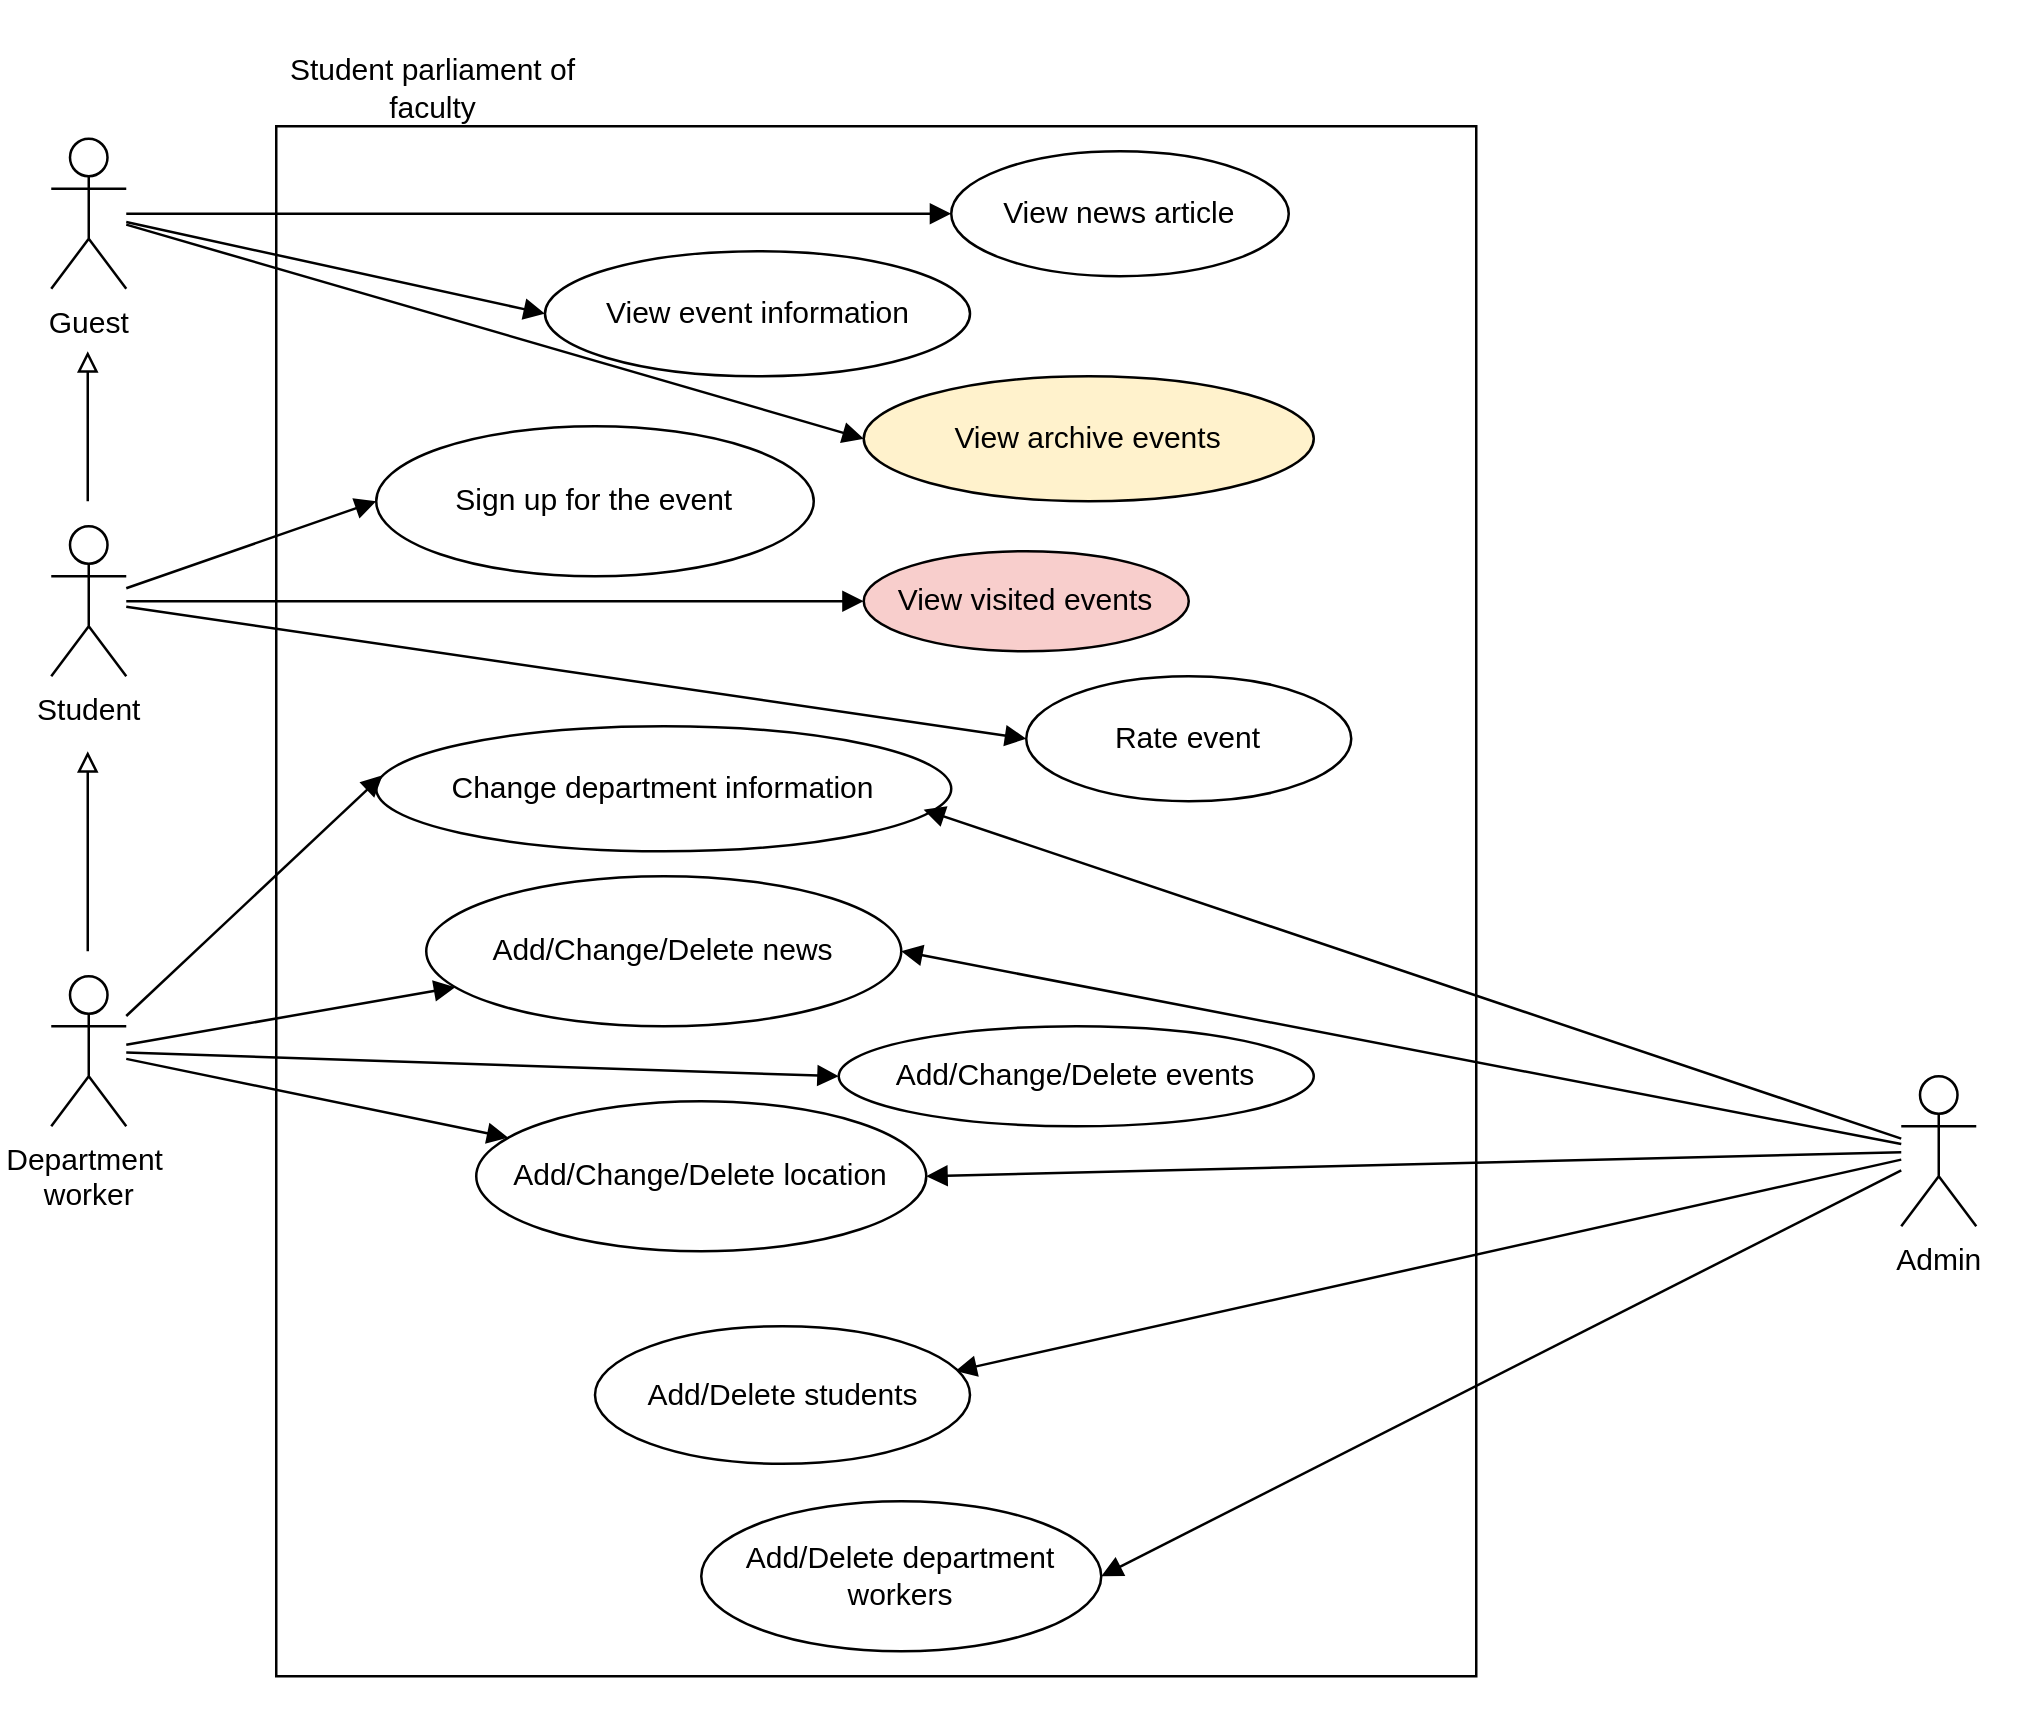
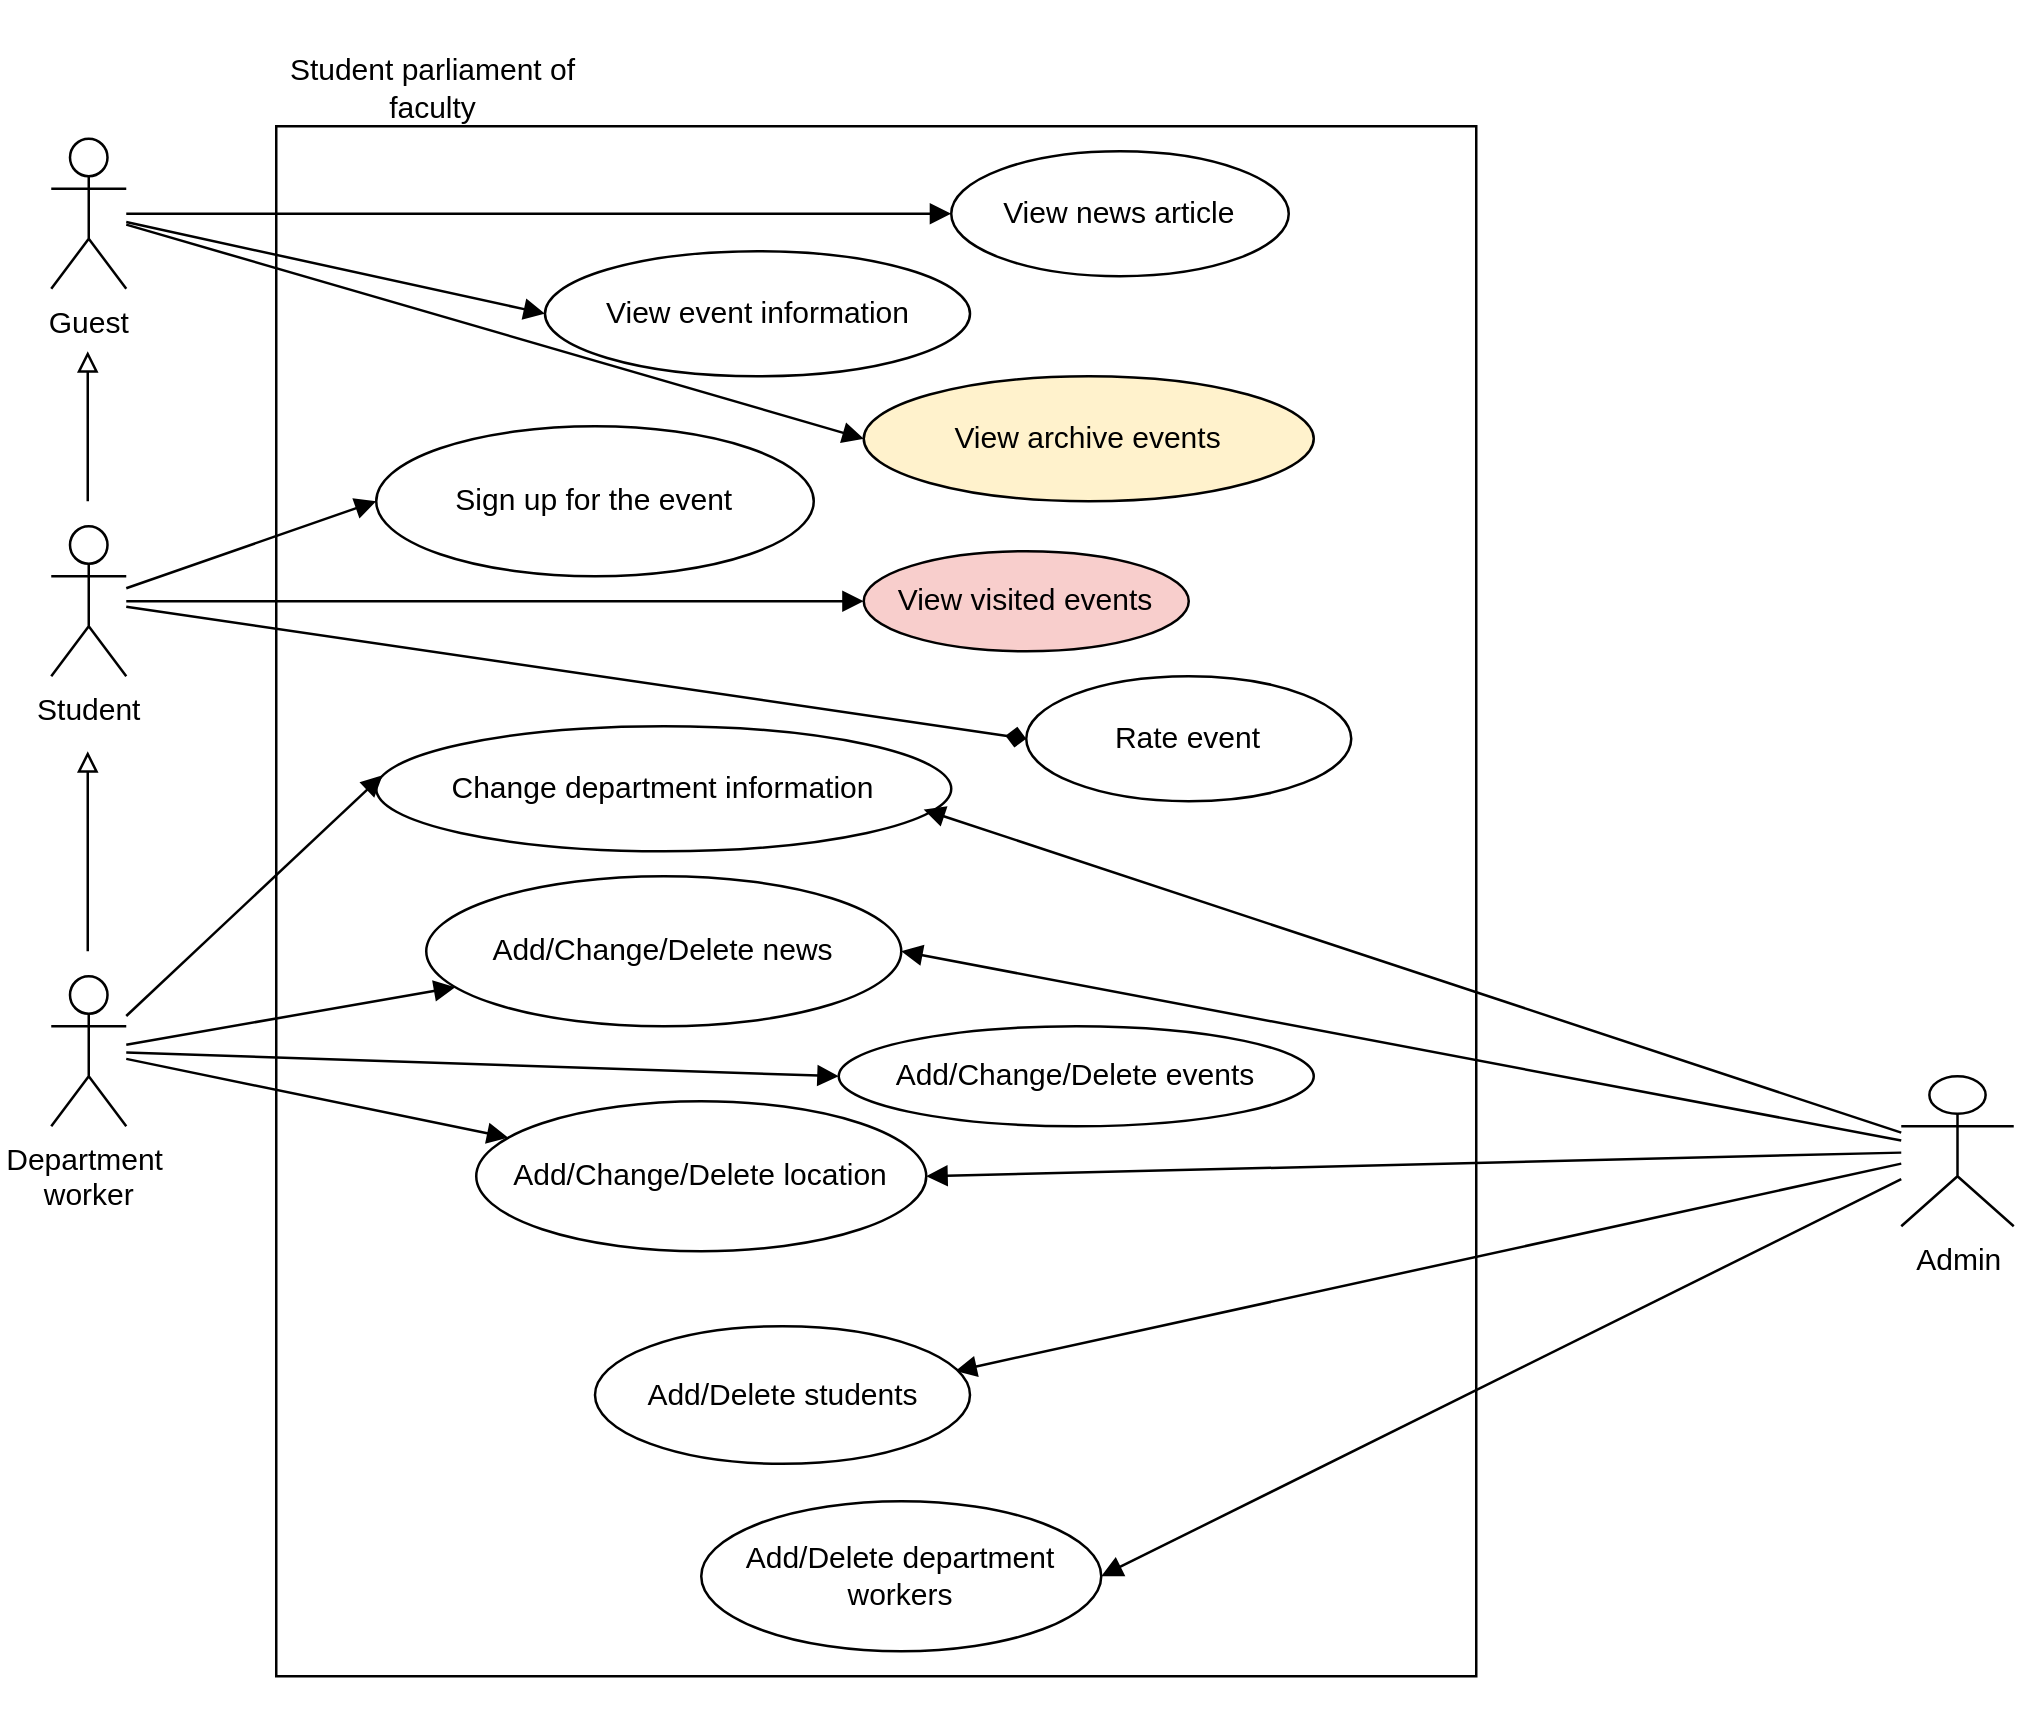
  <mxCell id="0" />
  <mxCell id="1" parent="0" />
  <mxCell id="2" value="" style="rounded=0;whiteSpace=wrap;html=1;" vertex="1" parent="1"><mxGeometry x="110" y="50" width="480" height="620" as="geometry" /></mxCell>
  <mxCell id="3" style="rounded=0;orthogonalLoop=1;jettySize=auto;html=1;entryX=0;entryY=0.5;entryDx=0;entryDy=0;endArrow=block;startFill=0;endFill=1;" edge="1" parent="1" source="17" target="10"><mxGeometry relative="1" as="geometry"><mxPoint x="60" y="90" as="sourcePoint" /></mxGeometry></mxCell>
  <mxCell id="4" style="rounded=0;orthogonalLoop=1;jettySize=auto;html=1;entryX=0;entryY=0.5;entryDx=0;entryDy=0;endArrow=block;startFill=0;endFill=1;" edge="1" parent="1" source="17" target="11"><mxGeometry relative="1" as="geometry" /></mxCell>
  <mxCell id="5" style="rounded=0;orthogonalLoop=1;jettySize=auto;html=1;entryX=0;entryY=0.5;entryDx=0;entryDy=0;endArrow=block;startFill=0;endFill=1;" edge="1" parent="1" source="9" target="12"><mxGeometry relative="1" as="geometry" /></mxCell>
  <mxCell id="6" style="rounded=0;orthogonalLoop=1;jettySize=auto;html=1;entryX=0;entryY=0.5;entryDx=0;entryDy=0;endArrow=block;endFill=1;" edge="1" parent="1" source="17" target="32"><mxGeometry relative="1" as="geometry" /></mxCell>
- <mxCell id="7" style="rounded=0;orthogonalLoop=1;jettySize=auto;html=1;entryX=0;entryY=0.5;entryDx=0;entryDy=0;endArrow=block;endFill=1;" edge="1" parent="1" source="9" target="34"><mxGeometry relative="1" as="geometry" /></mxCell>
+ <mxCell id="7" style="rounded=0;orthogonalLoop=1;jettySize=auto;html=1;entryX=0;entryY=0.5;entryDx=0;entryDy=0;endArrow=diamond;endFill=1;" edge="1" parent="1" source="9" target="34"><mxGeometry relative="1" as="geometry" /></mxCell>
  <mxCell id="8" style="rounded=0;orthogonalLoop=1;jettySize=auto;html=1;entryX=0;entryY=0.5;entryDx=0;entryDy=0;endArrow=block;endFill=1;" edge="1" parent="1" source="9" target="36"><mxGeometry relative="1" as="geometry" /></mxCell>
  <mxCell id="9" value="Student" style="shape=umlActor;verticalLabelPosition=bottom;verticalAlign=top;html=1;outlineConnect=0;" vertex="1" parent="1"><mxGeometry x="20" y="210" width="30" height="60" as="geometry" /></mxCell>
  <mxCell id="10" value="View news article" style="ellipse;whiteSpace=wrap;html=1;" vertex="1" parent="1"><mxGeometry x="380" y="60" width="135" height="50" as="geometry" /></mxCell>
  <mxCell id="11" value="View event information" style="ellipse;whiteSpace=wrap;html=1;" vertex="1" parent="1"><mxGeometry x="217.5" y="100" width="170" height="50" as="geometry" /></mxCell>
  <mxCell id="12" value="Sign up for the event" style="ellipse;whiteSpace=wrap;html=1;" vertex="1" parent="1"><mxGeometry x="150" y="170" width="175" height="60" as="geometry" /></mxCell>
  <mxCell id="13" style="rounded=0;orthogonalLoop=1;jettySize=auto;html=1;endArrow=block;endFill=0;" edge="1" parent="1"><mxGeometry relative="1" as="geometry"><mxPoint x="34.6" y="380" as="sourcePoint" /><mxPoint x="34.6" y="300" as="targetPoint" /></mxGeometry></mxCell>
  <mxCell id="14" value="Department&amp;nbsp;&lt;div&gt;worker&lt;/div&gt;" style="shape=umlActor;verticalLabelPosition=bottom;verticalAlign=top;html=1;outlineConnect=0;" vertex="1" parent="1"><mxGeometry x="20" y="390" width="30" height="60" as="geometry" /></mxCell>
  <mxCell id="15" value="Change department information" style="ellipse;whiteSpace=wrap;html=1;" vertex="1" parent="1"><mxGeometry x="150" y="290" width="230" height="50" as="geometry" /></mxCell>
  <mxCell id="16" style="rounded=0;orthogonalLoop=1;jettySize=auto;html=1;endArrow=block;startFill=0;entryX=0.011;entryY=0.392;entryDx=0;entryDy=0;entryPerimeter=0;endFill=1;" edge="1" parent="1" source="14" target="15"><mxGeometry relative="1" as="geometry"><mxPoint x="220" y="400" as="targetPoint" /></mxGeometry></mxCell>
  <mxCell id="17" value="Guest" style="shape=umlActor;verticalLabelPosition=bottom;verticalAlign=top;html=1;outlineConnect=0;" vertex="1" parent="1"><mxGeometry x="20" y="55" width="30" height="60" as="geometry" /></mxCell>
  <mxCell id="18" style="rounded=0;orthogonalLoop=1;jettySize=auto;html=1;endArrow=block;endFill=0;" edge="1" parent="1"><mxGeometry relative="1" as="geometry"><mxPoint x="34.6" y="200" as="sourcePoint" /><mxPoint x="34.6" y="140" as="targetPoint" /></mxGeometry></mxCell>
  <mxCell id="19" style="rounded=0;orthogonalLoop=1;jettySize=auto;html=1;endArrow=none;startFill=1;endFill=1;startArrow=block;" edge="1" parent="1" source="20" target="14"><mxGeometry relative="1" as="geometry" /></mxCell>
  <mxCell id="20" value="Add/Change/Delete news" style="ellipse;whiteSpace=wrap;html=1;" vertex="1" parent="1"><mxGeometry x="170" y="350" width="190" height="60" as="geometry" /></mxCell>
  <mxCell id="21" style="rounded=0;orthogonalLoop=1;jettySize=auto;html=1;endArrow=none;startFill=1;exitX=0;exitY=0.5;exitDx=0;exitDy=0;endFill=1;startArrow=block;" edge="1" parent="1" source="22" target="14"><mxGeometry relative="1" as="geometry"><mxPoint x="50" y="420" as="targetPoint" /></mxGeometry></mxCell>
  <mxCell id="22" value="Add&lt;span style=&quot;background-color: transparent; color: light-dark(rgb(0, 0, 0), rgb(255, 255, 255));&quot;&gt;/Change/Delete events&lt;/span&gt;" style="ellipse;whiteSpace=wrap;html=1;" vertex="1" parent="1"><mxGeometry x="335" y="410" width="190" height="40" as="geometry" /></mxCell>
  <mxCell id="23" style="rounded=0;orthogonalLoop=1;jettySize=auto;html=1;entryX=0.961;entryY=0.326;entryDx=0;entryDy=0;endArrow=block;startFill=0;endFill=1;entryPerimeter=0;" edge="1" parent="1" source="27" target="31"><mxGeometry relative="1" as="geometry" /></mxCell>
  <mxCell id="24" style="rounded=0;orthogonalLoop=1;jettySize=auto;html=1;entryX=1;entryY=0.5;entryDx=0;entryDy=0;endArrow=block;startFill=0;endFill=1;" edge="1" parent="1" source="27" target="30"><mxGeometry relative="1" as="geometry" /></mxCell>
  <mxCell id="25" style="rounded=0;orthogonalLoop=1;jettySize=auto;html=1;entryX=1;entryY=0.5;entryDx=0;entryDy=0;endArrow=block;endFill=1;" edge="1" parent="1" source="27" target="29"><mxGeometry relative="1" as="geometry" /></mxCell>
  <mxCell id="26" style="rounded=0;orthogonalLoop=1;jettySize=auto;html=1;entryX=1;entryY=0.5;entryDx=0;entryDy=0;endArrow=block;endFill=1;" edge="1" parent="1" source="27" target="20"><mxGeometry relative="1" as="geometry" /></mxCell>
- <mxCell id="27" value="Admin" style="shape=umlActor;verticalLabelPosition=bottom;verticalAlign=top;html=1;outlineConnect=0;" vertex="1" parent="1"><mxGeometry x="760" y="430" width="30" height="60" as="geometry" /></mxCell>
+ <mxCell id="27" value="Admin" style="shape=umlActor;verticalLabelPosition=bottom;verticalAlign=top;html=1;outlineConnect=0;" vertex="1" parent="1"><mxGeometry x="760" y="430" width="45" height="60" as="geometry" /></mxCell>
  <mxCell id="28" style="rounded=0;orthogonalLoop=1;jettySize=auto;html=1;endArrow=none;startFill=1;endFill=1;startArrow=block;" edge="1" parent="1" source="29" target="14"><mxGeometry relative="1" as="geometry" /></mxCell>
  <mxCell id="29" value="Add/Change/Delete location" style="ellipse;whiteSpace=wrap;html=1;" vertex="1" parent="1"><mxGeometry x="190" y="440" width="180" height="60" as="geometry" /></mxCell>
  <mxCell id="30" value="Add/Delete department workers" style="ellipse;whiteSpace=wrap;html=1;" vertex="1" parent="1"><mxGeometry x="280" y="600" width="160" height="60" as="geometry" /></mxCell>
  <mxCell id="31" value="Add/Delete students" style="ellipse;whiteSpace=wrap;html=1;" vertex="1" parent="1"><mxGeometry x="237.5" y="530" width="150" height="55" as="geometry" /></mxCell>
  <mxCell id="32" value="View archive events" style="ellipse;whiteSpace=wrap;html=1;fillColor=#fff2cc;" vertex="1" parent="1"><mxGeometry x="345" y="150" width="180" height="50" as="geometry" /></mxCell>
  <mxCell id="33" style="edgeStyle=orthogonalEdgeStyle;rounded=0;orthogonalLoop=1;jettySize=auto;html=1;exitX=0.5;exitY=1;exitDx=0;exitDy=0;" edge="1" parent="1" source="20" target="20"><mxGeometry relative="1" as="geometry" /></mxCell>
  <mxCell id="34" value="Rate event" style="ellipse;whiteSpace=wrap;html=1;" vertex="1" parent="1"><mxGeometry x="410" y="270" width="130" height="50" as="geometry" /></mxCell>
  <mxCell id="35" style="rounded=0;orthogonalLoop=1;jettySize=auto;html=1;entryX=0.952;entryY=0.667;entryDx=0;entryDy=0;entryPerimeter=0;endArrow=block;endFill=1;" edge="1" parent="1" source="27" target="15"><mxGeometry relative="1" as="geometry" /></mxCell>
  <mxCell id="36" value="View visited events" style="ellipse;whiteSpace=wrap;html=1;fillColor=#f8cecc;" vertex="1" parent="1"><mxGeometry x="345" y="220" width="130" height="40" as="geometry" /></mxCell>
  <mxCell id="37" value="Student parliament of faculty" style="text;html=1;align=center;verticalAlign=middle;whiteSpace=wrap;rounded=0;" vertex="1" parent="1"><mxGeometry x="107.5" y="20" width="130" height="30" as="geometry" /></mxCell>
